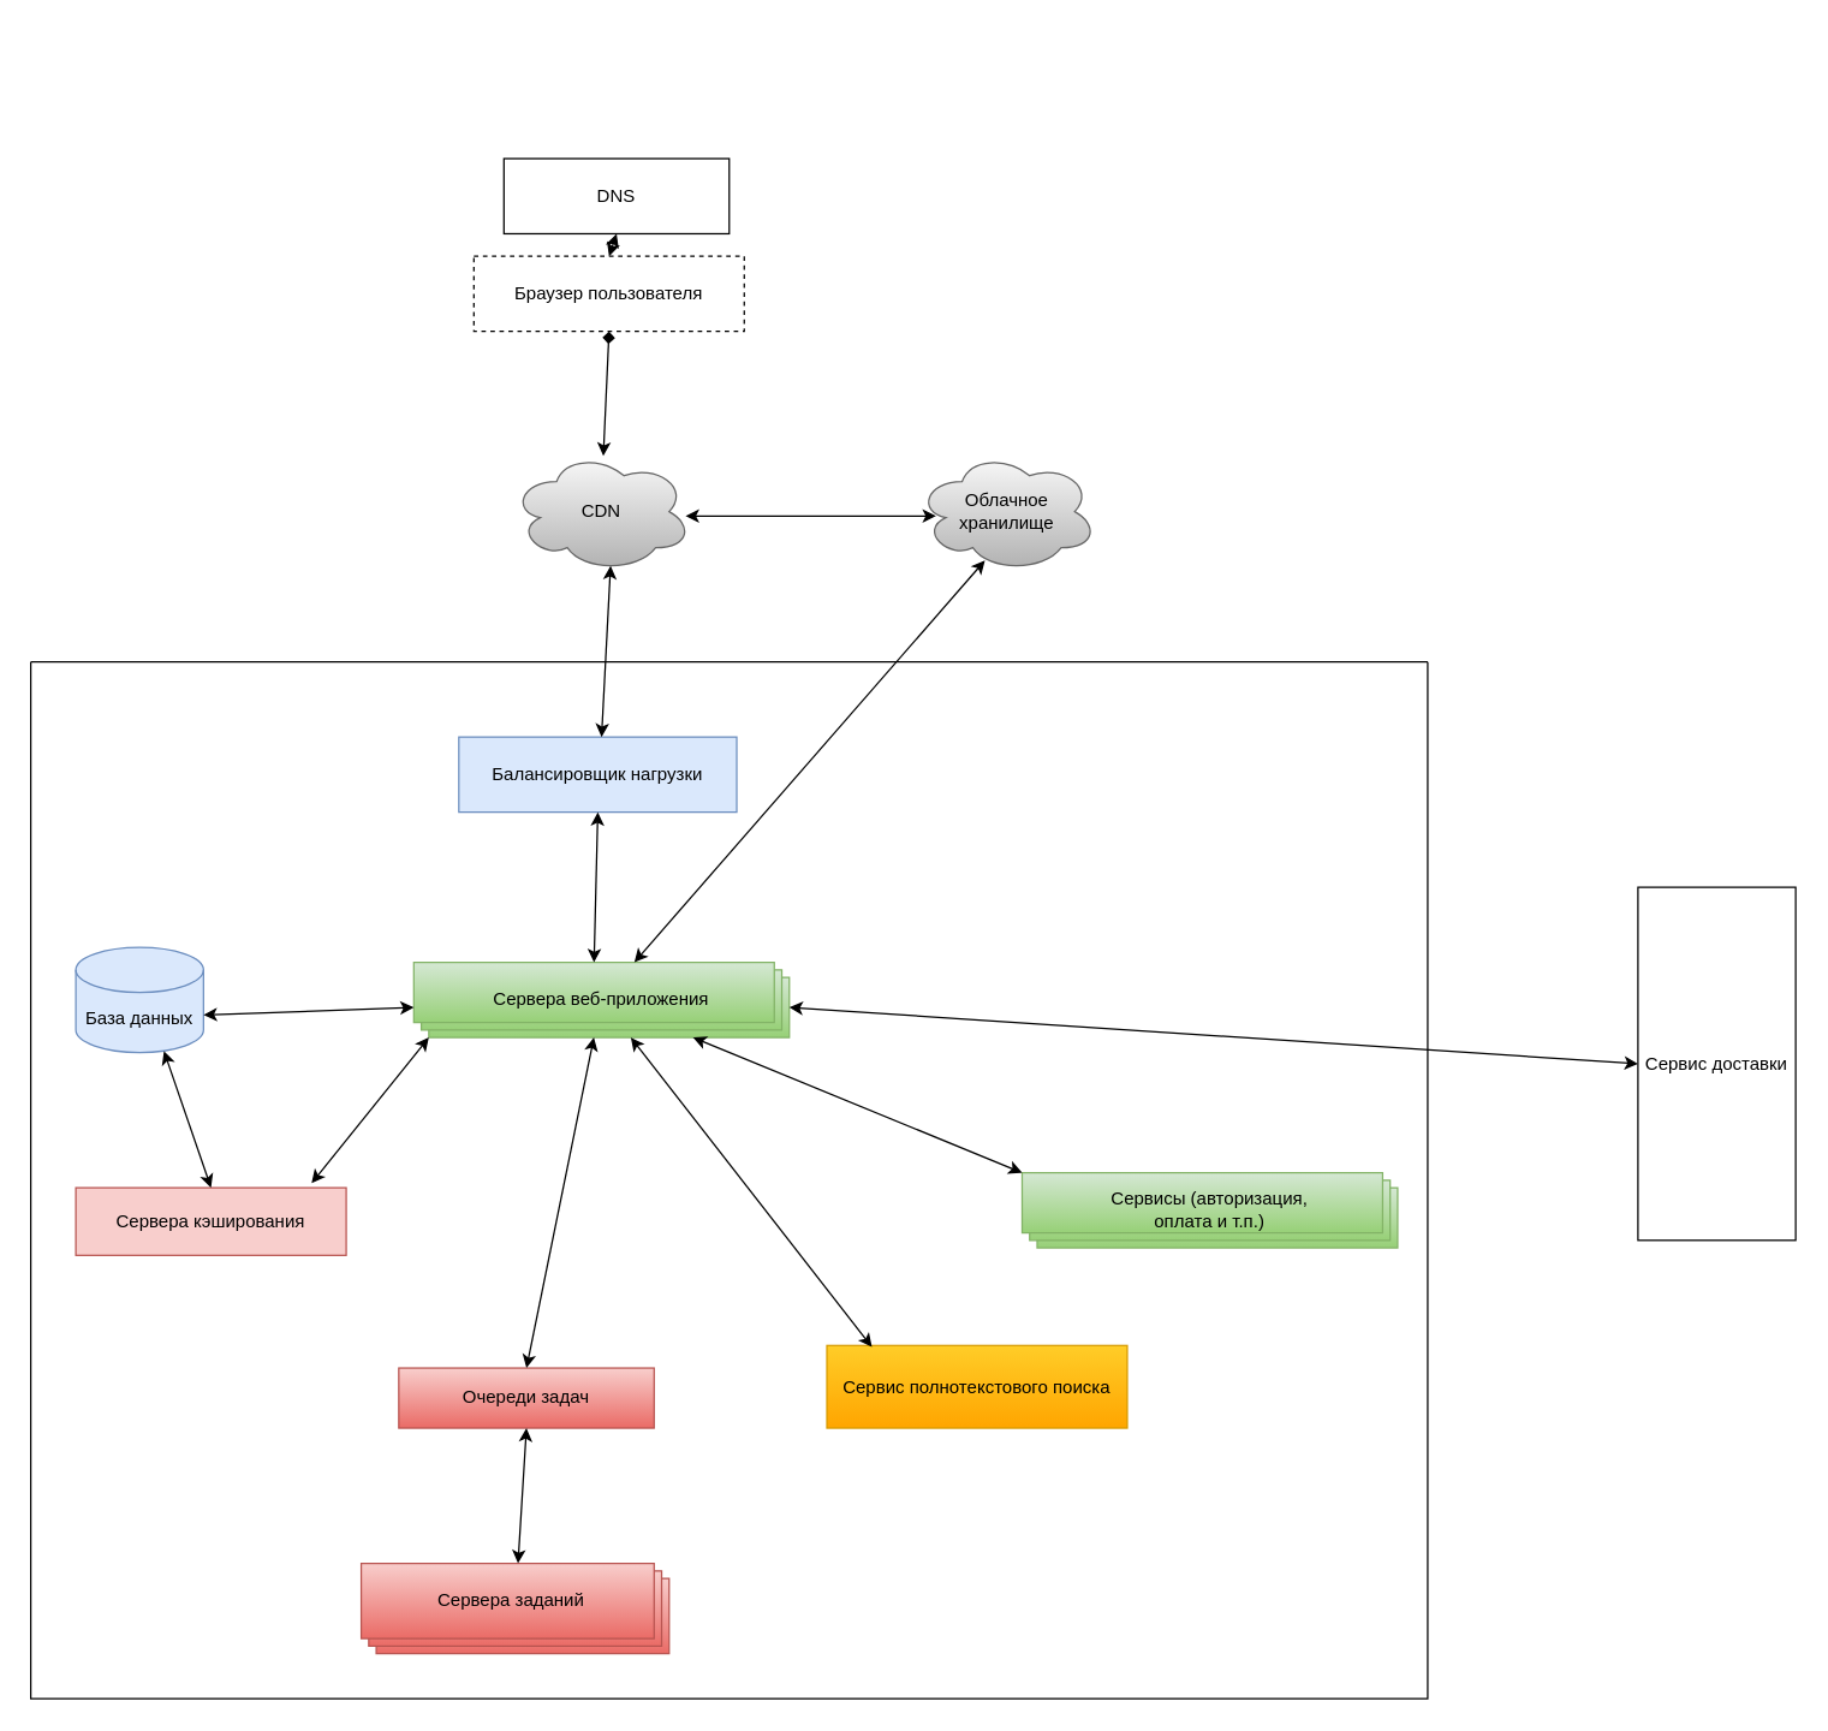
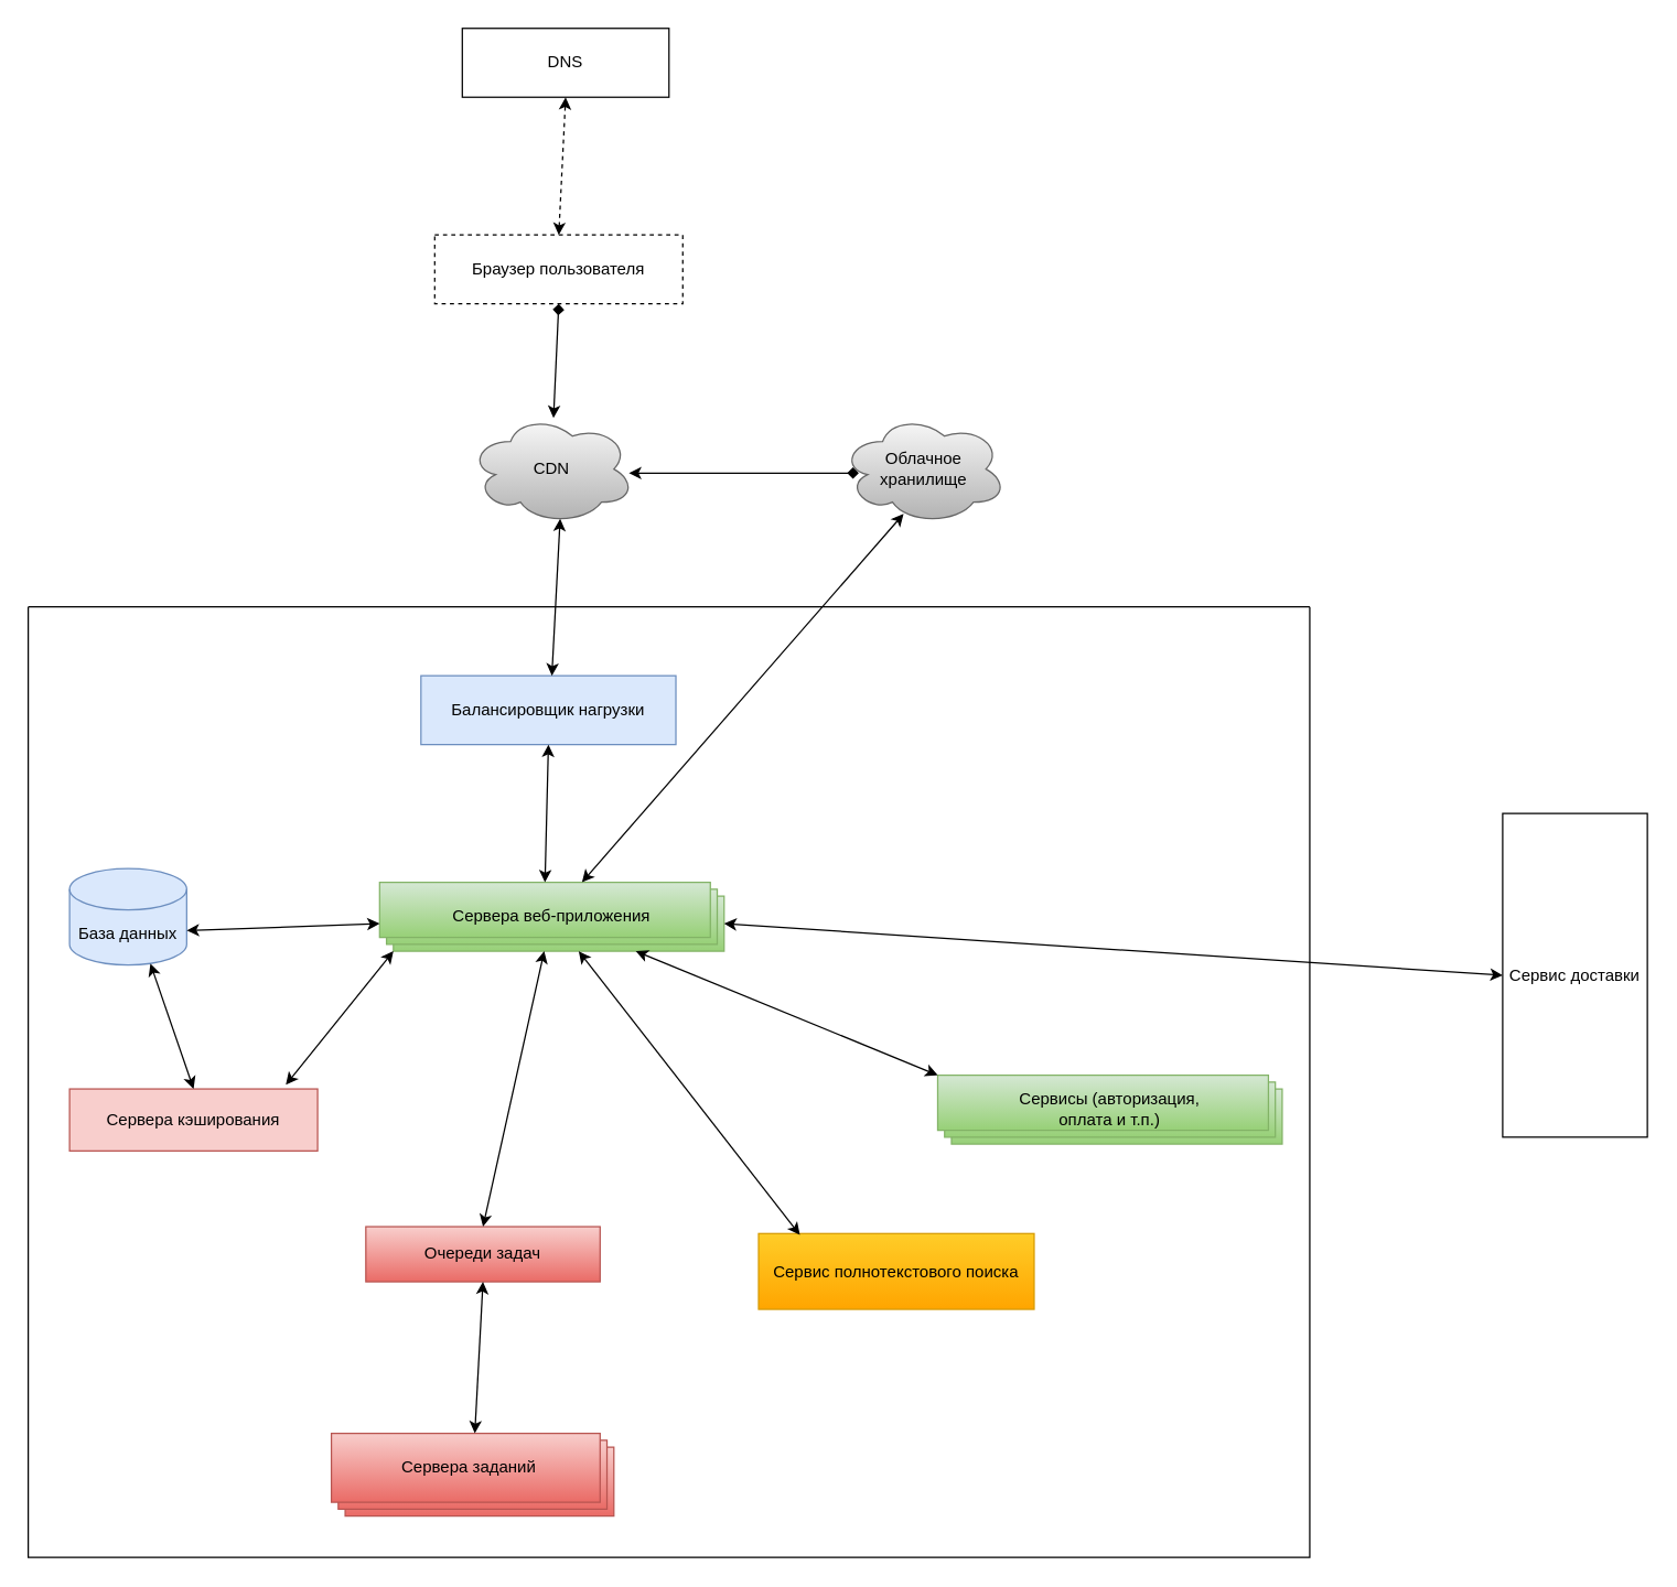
  <mxCell id="0" />
  <mxCell id="1" parent="0" />
  <mxCell id="2" value="Браузер пользователя" style="rounded=0;whiteSpace=wrap;html=1;dashed=1;" parent="1" vertex="1"><mxGeometry x="315" y="170" width="180" height="50" as="geometry" /></mxCell>
- <mxCell id="3" value="DNS" style="rounded=0;whiteSpace=wrap;html=1;" parent="1" vertex="1"><mxGeometry x="335" y="105" width="150" height="50" as="geometry" /></mxCell>
+ <mxCell id="3" value="DNS" style="rounded=0;whiteSpace=wrap;html=1;" parent="1" vertex="1"><mxGeometry x="335" y="20" width="150" height="50" as="geometry" /></mxCell>
  <mxCell id="4" value="Балансировщик нагрузки" style="rounded=0;whiteSpace=wrap;html=1;fillColor=#dae8fc;strokeColor=#6c8ebf;" parent="1" vertex="1"><mxGeometry x="305" y="490" width="185" height="50" as="geometry" /></mxCell>
  <mxCell id="5" value="" style="verticalLabelPosition=bottom;verticalAlign=top;html=1;shape=mxgraph.basic.layered_rect;dx=10;outlineConnect=0;whiteSpace=wrap;fillColor=#d5e8d4;gradientColor=#97d077;strokeColor=#82b366;" parent="1" vertex="1"><mxGeometry x="275" y="640" width="250" height="50" as="geometry" /></mxCell>
  <mxCell id="6" value="Сервера веб-приложения" style="text;html=1;align=center;verticalAlign=middle;whiteSpace=wrap;rounded=0;" parent="1" vertex="1"><mxGeometry x="315" y="650" width="170" height="30" as="geometry" /></mxCell>
  <mxCell id="7" value="" style="endArrow=classic;startArrow=classic;html=1;rounded=0;exitX=0;exitY=0;exitDx=120;exitDy=0;entryX=0.5;entryY=1;entryDx=0;entryDy=0;exitPerimeter=0;" parent="1" source="5" target="4" edge="1"><mxGeometry width="50" height="50" relative="1" as="geometry"><mxPoint x="220" y="375" as="sourcePoint" /><mxPoint x="330" y="375" as="targetPoint" /></mxGeometry></mxCell>
  <mxCell id="8" value="Сервера кэширования" style="rounded=0;whiteSpace=wrap;html=1;fillColor=#f8cecc;strokeColor=#b85450;" parent="1" vertex="1"><mxGeometry x="50" y="790" width="180" height="45" as="geometry" /></mxCell>
  <mxCell id="9" value="База данных" style="shape=cylinder3;whiteSpace=wrap;html=1;boundedLbl=1;backgroundOutline=1;size=15;fillColor=#dae8fc;strokeColor=#6c8ebf;" parent="1" vertex="1"><mxGeometry x="50" y="630" width="85" height="70" as="geometry" /></mxCell>
  <mxCell id="10" value="" style="endArrow=classic;startArrow=classic;html=1;rounded=0;exitX=1;exitY=0;exitDx=0;exitDy=45;exitPerimeter=0;entryX=0;entryY=0;entryDx=0;entryDy=30;entryPerimeter=0;" parent="1" source="9" target="5" edge="1"><mxGeometry width="50" height="50" relative="1" as="geometry"><mxPoint x="210" y="730" as="sourcePoint" /><mxPoint x="260" y="680" as="targetPoint" /></mxGeometry></mxCell>
  <mxCell id="11" value="" style="endArrow=classic;startArrow=classic;html=1;rounded=0;exitX=0.872;exitY=-0.067;exitDx=0;exitDy=0;exitPerimeter=0;entryX=0;entryY=0;entryDx=10;entryDy=50;entryPerimeter=0;" parent="1" source="8" target="5" edge="1"><mxGeometry width="50" height="50" relative="1" as="geometry"><mxPoint x="210" y="730" as="sourcePoint" /><mxPoint x="260" y="680" as="targetPoint" /></mxGeometry></mxCell>
  <mxCell id="12" value="" style="endArrow=classic;startArrow=classic;html=1;rounded=0;exitX=0.5;exitY=0;exitDx=0;exitDy=0;entryX=0.69;entryY=0.986;entryDx=0;entryDy=0;entryPerimeter=0;" parent="1" source="8" target="9" edge="1"><mxGeometry width="50" height="50" relative="1" as="geometry"><mxPoint x="210" y="730" as="sourcePoint" /><mxPoint x="260" y="680" as="targetPoint" /></mxGeometry></mxCell>
- <mxCell id="13" value="Очереди задач" style="rounded=0;whiteSpace=wrap;html=1;fillColor=#f8cecc;gradientColor=#ea6b66;strokeColor=#b85450;" parent="1" vertex="1"><mxGeometry x="265" y="910" width="170" height="40" as="geometry" /></mxCell>
+ <mxCell id="13" value="Очереди задач" style="rounded=0;whiteSpace=wrap;html=1;fillColor=#f8cecc;gradientColor=#ea6b66;strokeColor=#b85450;" parent="1" vertex="1"><mxGeometry x="265" y="890" width="170" height="40" as="geometry" /></mxCell>
  <mxCell id="14" value="" style="verticalLabelPosition=bottom;verticalAlign=top;html=1;shape=mxgraph.basic.layered_rect;dx=10;outlineConnect=0;whiteSpace=wrap;fillColor=#f8cecc;gradientColor=#ea6b66;strokeColor=#b85450;" parent="1" vertex="1"><mxGeometry x="240" y="1040" width="205" height="60" as="geometry" /></mxCell>
  <mxCell id="15" value="Сервера заданий" style="text;html=1;align=center;verticalAlign=middle;whiteSpace=wrap;rounded=0;" parent="1" vertex="1"><mxGeometry x="265" y="1050" width="150" height="30" as="geometry" /></mxCell>
  <mxCell id="16" value="" style="endArrow=classic;startArrow=classic;html=1;rounded=0;exitX=0.5;exitY=0;exitDx=0;exitDy=0;" parent="1" source="13" target="5" edge="1"><mxGeometry width="50" height="50" relative="1" as="geometry"><mxPoint x="340" y="800" as="sourcePoint" /><mxPoint x="390" y="750" as="targetPoint" /></mxGeometry></mxCell>
  <mxCell id="17" value="" style="endArrow=classic;startArrow=classic;html=1;rounded=0;entryX=0.5;entryY=1;entryDx=0;entryDy=0;" parent="1" source="14" target="13" edge="1"><mxGeometry width="50" height="50" relative="1" as="geometry"><mxPoint x="340" y="800" as="sourcePoint" /><mxPoint x="390" y="750" as="targetPoint" /></mxGeometry></mxCell>
  <mxCell id="18" value="Сервис полнотекстового поиска" style="rounded=0;whiteSpace=wrap;html=1;fillColor=#ffcd28;gradientColor=#ffa500;strokeColor=#d79b00;" parent="1" vertex="1"><mxGeometry x="550" y="895" width="200" height="55" as="geometry" /></mxCell>
  <mxCell id="19" value="" style="endArrow=classic;startArrow=classic;html=1;rounded=0;exitX=0.15;exitY=0.018;exitDx=0;exitDy=0;exitPerimeter=0;" parent="1" source="18" target="5" edge="1"><mxGeometry width="50" height="50" relative="1" as="geometry"><mxPoint x="480" y="790" as="sourcePoint" /><mxPoint x="530" y="740" as="targetPoint" /></mxGeometry></mxCell>
  <mxCell id="20" value="CDN" style="ellipse;shape=cloud;whiteSpace=wrap;html=1;fillColor=#f5f5f5;strokeColor=#666666;gradientColor=#b3b3b3;" parent="1" vertex="1"><mxGeometry x="340" y="300" width="120" height="80" as="geometry" /></mxCell>
  <mxCell id="21" value="" style="verticalLabelPosition=bottom;verticalAlign=top;html=1;shape=mxgraph.basic.layered_rect;dx=10;outlineConnect=0;whiteSpace=wrap;fillColor=#d5e8d4;gradientColor=#97d077;strokeColor=#82b366;" parent="1" vertex="1"><mxGeometry x="680" y="780" width="250" height="50" as="geometry" /></mxCell>
  <mxCell id="22" value="Сервисы (авторизация, оплата и т.п.)" style="text;html=1;align=center;verticalAlign=middle;whiteSpace=wrap;rounded=0;" parent="1" vertex="1"><mxGeometry x="720" y="790" width="170" height="30" as="geometry" /></mxCell>
  <mxCell id="23" value="" style="endArrow=classic;startArrow=classic;html=1;rounded=0;exitX=0;exitY=0;exitDx=0;exitDy=0;exitPerimeter=0;" parent="1" source="21" target="5" edge="1"><mxGeometry width="50" height="50" relative="1" as="geometry"><mxPoint x="730" y="790" as="sourcePoint" /><mxPoint x="780" y="740" as="targetPoint" /></mxGeometry></mxCell>
  <mxCell id="24" value="" style="swimlane;startSize=0;" parent="1" vertex="1"><mxGeometry x="20" y="440" width="930" height="690" as="geometry" /></mxCell>
  <mxCell id="25" value="Облачное хранилище" style="ellipse;shape=cloud;whiteSpace=wrap;html=1;fillColor=#f5f5f5;gradientColor=#b3b3b3;strokeColor=#666666;" parent="1" vertex="1"><mxGeometry x="610" y="300" width="120" height="80" as="geometry" /></mxCell>
  <mxCell id="26" value="" style="endArrow=classic;startArrow=classic;html=1;rounded=0;entryX=0.5;entryY=1;entryDx=0;entryDy=0;exitX=0.5;exitY=0;exitDx=0;exitDy=0;dashed=1;" parent="1" source="2" target="3" edge="1"><mxGeometry width="50" height="50" relative="1" as="geometry"><mxPoint x="390" y="280" as="sourcePoint" /><mxPoint x="440" y="230" as="targetPoint" /></mxGeometry></mxCell>
  <mxCell id="27" value="" style="endArrow=diamond;startArrow=classic;html=1;rounded=0;entryX=0.5;entryY=1;entryDx=0;entryDy=0;exitX=0.51;exitY=0.036;exitDx=0;exitDy=0;exitPerimeter=0;" parent="1" source="20" target="2" edge="1"><mxGeometry width="50" height="50" relative="1" as="geometry"><mxPoint x="390" y="280" as="sourcePoint" /><mxPoint x="440" y="230" as="targetPoint" /></mxGeometry></mxCell>
- <mxCell id="28" value="" style="endArrow=classic;startArrow=classic;html=1;rounded=0;exitX=0.966;exitY=0.536;exitDx=0;exitDy=0;exitPerimeter=0;entryX=0.106;entryY=0.536;entryDx=0;entryDy=0;entryPerimeter=0;" parent="1" source="20" target="25" edge="1"><mxGeometry width="50" height="50" relative="1" as="geometry"><mxPoint x="390" y="280" as="sourcePoint" /><mxPoint x="440" y="230" as="targetPoint" /></mxGeometry></mxCell>
+ <mxCell id="28" value="" style="endArrow=diamond;startArrow=classic;html=1;rounded=0;exitX=0.966;exitY=0.536;exitDx=0;exitDy=0;exitPerimeter=0;entryX=0.106;entryY=0.536;entryDx=0;entryDy=0;entryPerimeter=0;" parent="1" source="20" target="25" edge="1"><mxGeometry width="50" height="50" relative="1" as="geometry"><mxPoint x="390" y="280" as="sourcePoint" /><mxPoint x="440" y="230" as="targetPoint" /></mxGeometry></mxCell>
  <mxCell id="29" value="" style="endArrow=classic;startArrow=classic;html=1;rounded=0;exitX=0.55;exitY=0.95;exitDx=0;exitDy=0;exitPerimeter=0;" parent="1" source="20" edge="1"><mxGeometry width="50" height="50" relative="1" as="geometry"><mxPoint x="260" y="320" as="sourcePoint" /><mxPoint x="400" y="490" as="targetPoint" /></mxGeometry></mxCell>
  <mxCell id="30" value="Сервис доставки" style="rounded=0;whiteSpace=wrap;html=1;" parent="1" vertex="1"><mxGeometry x="1090" y="590" width="105" height="235" as="geometry" /></mxCell>
  <mxCell id="31" value="" style="endArrow=classic;startArrow=classic;html=1;rounded=0;entryX=0;entryY=0.5;entryDx=0;entryDy=0;exitX=0;exitY=0;exitDx=250;exitDy=30;exitPerimeter=0;" parent="1" source="5" target="30" edge="1"><mxGeometry width="50" height="50" relative="1" as="geometry"><mxPoint x="880" y="780" as="sourcePoint" /><mxPoint x="930" y="730" as="targetPoint" /></mxGeometry></mxCell>
  <mxCell id="32" value="" style="endArrow=classic;startArrow=classic;html=1;rounded=0;entryX=0.377;entryY=0.906;entryDx=0;entryDy=0;entryPerimeter=0;" parent="1" source="5" target="25" edge="1"><mxGeometry width="50" height="50" relative="1" as="geometry"><mxPoint x="430" y="520" as="sourcePoint" /><mxPoint x="480" y="470" as="targetPoint" /></mxGeometry></mxCell>
